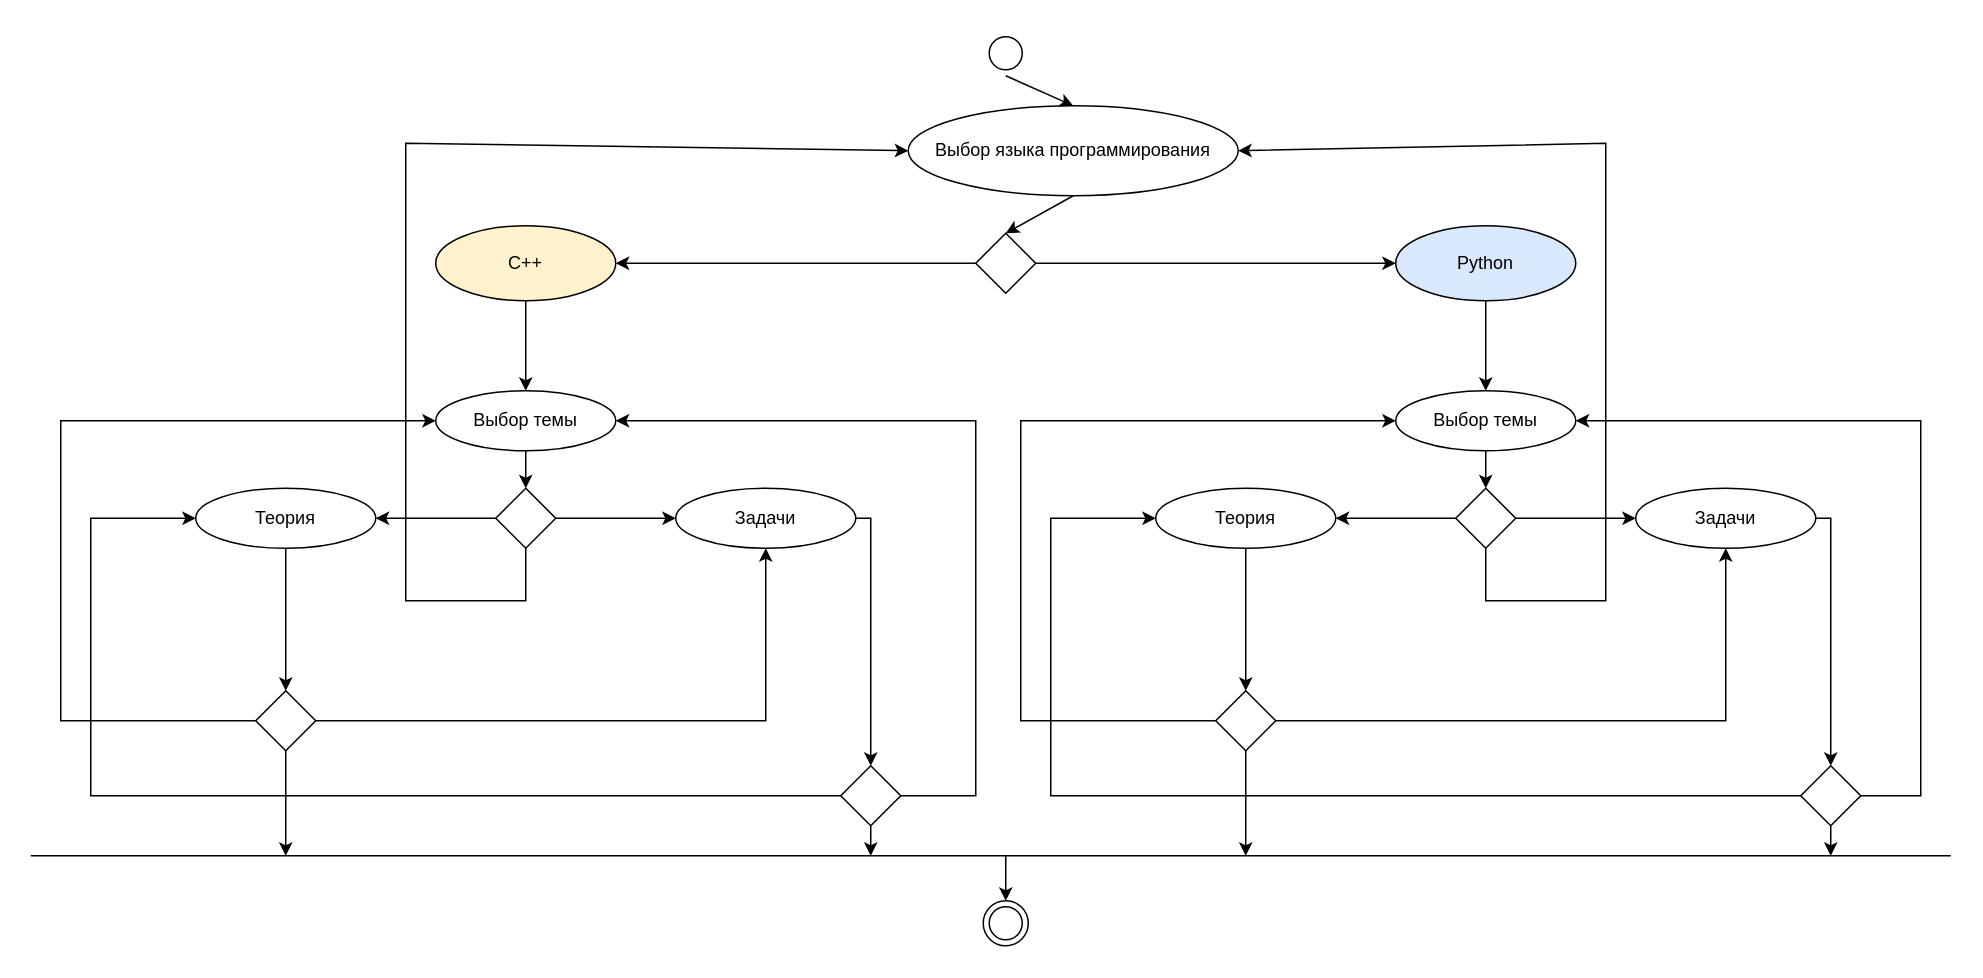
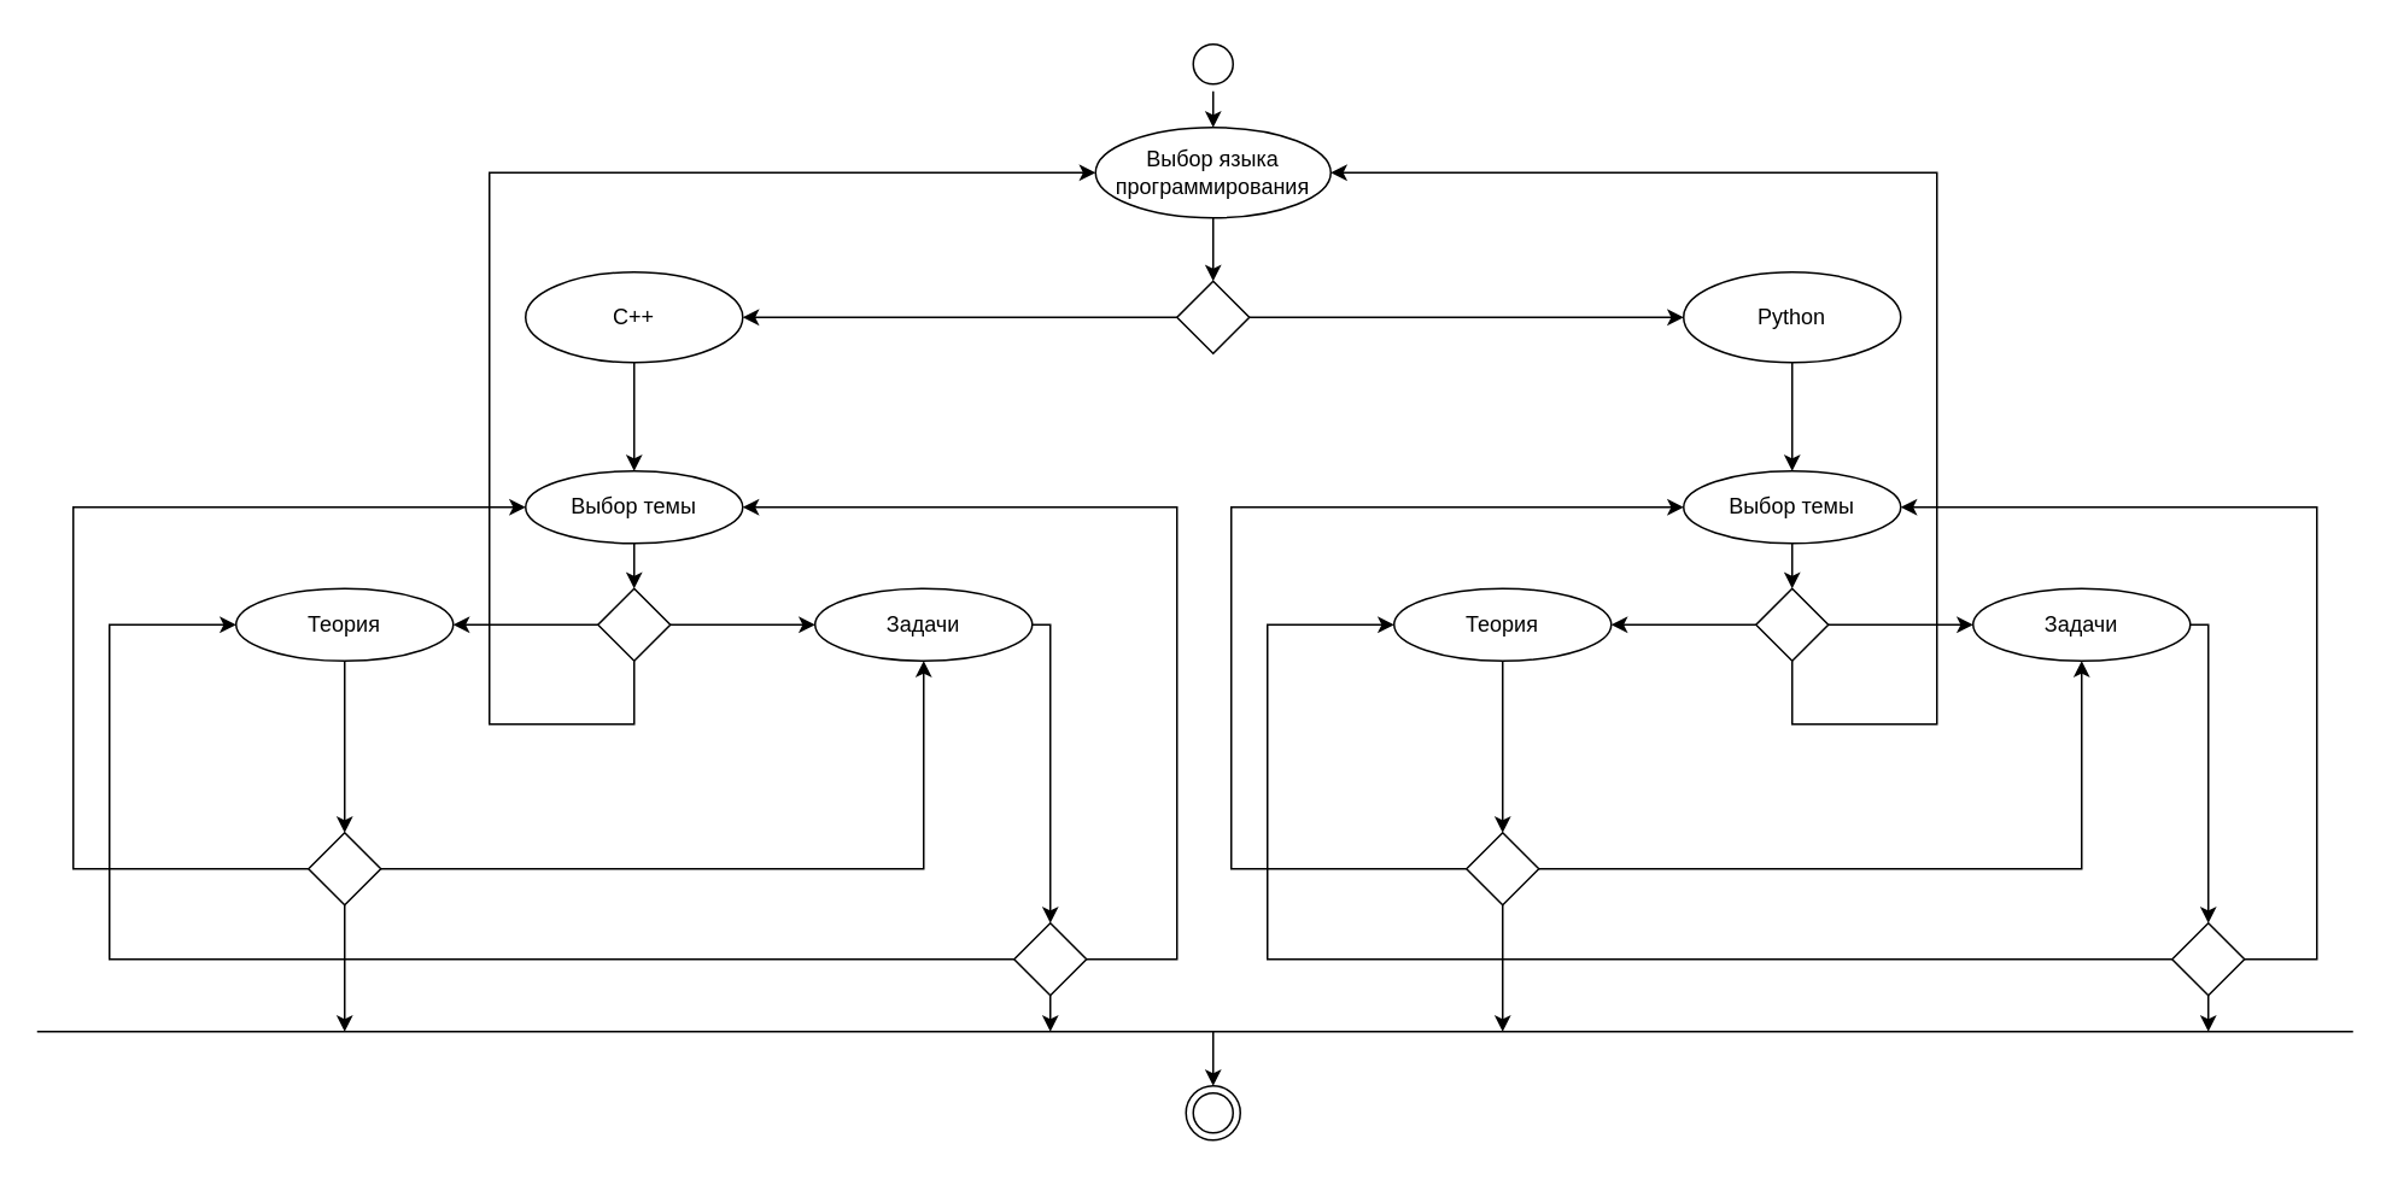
  <mxCell id="0" />
  <mxCell id="1" parent="0" />
- <mxCell id="2" value="Выбор языка программирования" style="ellipse;whiteSpace=wrap;html=1;" parent="1" vertex="1"><mxGeometry x="605" y="70" width="220" height="60" as="geometry" /></mxCell>
+ <mxCell id="2" value="Выбор языка программирования" style="ellipse;whiteSpace=wrap;html=1;" parent="1" vertex="1"><mxGeometry x="605" y="70" width="130" height="50" as="geometry" /></mxCell>
  <mxCell id="3" value="" style="rhombus;whiteSpace=wrap;html=1;" parent="1" vertex="1"><mxGeometry x="650" y="155" width="40" height="40" as="geometry" /></mxCell>
- <mxCell id="4" value="C++" style="ellipse;whiteSpace=wrap;html=1;fillColor=#fff2cc;" parent="1" vertex="1"><mxGeometry x="290" y="150" width="120" height="50" as="geometry" /></mxCell>
- <mxCell id="5" value="Python" style="ellipse;whiteSpace=wrap;html=1;fillColor=#dae8fc;" parent="1" vertex="1"><mxGeometry x="930" y="150" width="120" height="50" as="geometry" /></mxCell>
+ <mxCell id="4" value="C++" style="ellipse;whiteSpace=wrap;html=1;" parent="1" vertex="1"><mxGeometry x="290" y="150" width="120" height="50" as="geometry" /></mxCell>
+ <mxCell id="5" value="Python" style="ellipse;whiteSpace=wrap;html=1;" parent="1" vertex="1"><mxGeometry x="930" y="150" width="120" height="50" as="geometry" /></mxCell>
  <mxCell id="6" value="Задачи" style="ellipse;whiteSpace=wrap;html=1;" parent="1" vertex="1"><mxGeometry x="450" y="325" width="120" height="40" as="geometry" /></mxCell>
  <mxCell id="7" value="" style="endArrow=classic;html=1;rounded=0;exitX=0;exitY=0.5;exitDx=0;exitDy=0;entryX=1;entryY=0.5;entryDx=0;entryDy=0;" parent="1" source="3" edge="1"><mxGeometry width="50" height="50" relative="1" as="geometry"><mxPoint x="430" y="210" as="sourcePoint" /><mxPoint x="410" y="175" as="targetPoint" /></mxGeometry></mxCell>
  <mxCell id="8" value="" style="endArrow=classic;html=1;rounded=0;exitX=1;exitY=0.5;exitDx=0;exitDy=0;entryX=0;entryY=0.5;entryDx=0;entryDy=0;" parent="1" source="3" edge="1"><mxGeometry width="50" height="50" relative="1" as="geometry"><mxPoint x="610" y="180" as="sourcePoint" /><mxPoint x="930" y="175" as="targetPoint" /></mxGeometry></mxCell>
  <mxCell id="9" value="Выбор темы" style="ellipse;whiteSpace=wrap;html=1;" parent="1" vertex="1"><mxGeometry x="290" y="260" width="120" height="40" as="geometry" /></mxCell>
  <mxCell id="10" value="Теория" style="ellipse;whiteSpace=wrap;html=1;" parent="1" vertex="1"><mxGeometry x="130" y="325" width="120" height="40" as="geometry" /></mxCell>
  <mxCell id="11" value="" style="endArrow=none;html=1;rounded=0;" parent="1" edge="1"><mxGeometry width="50" height="50" relative="1" as="geometry"><mxPoint x="20" y="570" as="sourcePoint" /><mxPoint x="1300" y="570" as="targetPoint" /></mxGeometry></mxCell>
  <mxCell id="12" value="" style="ellipse;html=1;shape=startState;" parent="1" vertex="1"><mxGeometry x="655" y="20" width="30" height="30" as="geometry" /></mxCell>
  <mxCell id="13" value="" style="ellipse;html=1;shape=endState;" parent="1" vertex="1"><mxGeometry x="655" y="600" width="30" height="30" as="geometry" /></mxCell>
  <mxCell id="14" value="" style="endArrow=classic;html=1;rounded=0;entryX=0.5;entryY=0;entryDx=0;entryDy=0;" parent="1" target="13" edge="1"><mxGeometry width="50" height="50" relative="1" as="geometry"><mxPoint x="670" y="570" as="sourcePoint" /><mxPoint x="780" y="590" as="targetPoint" /></mxGeometry></mxCell>
  <mxCell id="15" value="" style="rhombus;whiteSpace=wrap;html=1;" parent="1" vertex="1"><mxGeometry x="330" y="325" width="40" height="40" as="geometry" /></mxCell>
  <mxCell id="16" value="" style="endArrow=classic;html=1;rounded=0;exitX=0.5;exitY=1;exitDx=0;exitDy=0;entryX=0.5;entryY=0;entryDx=0;entryDy=0;" parent="1" source="9" target="15" edge="1"><mxGeometry width="50" height="50" relative="1" as="geometry"><mxPoint x="480" y="290" as="sourcePoint" /><mxPoint x="530" y="240" as="targetPoint" /></mxGeometry></mxCell>
  <mxCell id="17" value="" style="endArrow=classic;html=1;rounded=0;exitX=0;exitY=0.5;exitDx=0;exitDy=0;entryX=1;entryY=0.5;entryDx=0;entryDy=0;" parent="1" source="15" target="10" edge="1"><mxGeometry width="50" height="50" relative="1" as="geometry"><mxPoint x="270" y="450" as="sourcePoint" /><mxPoint x="270" y="345" as="targetPoint" /></mxGeometry></mxCell>
  <mxCell id="18" value="" style="endArrow=classic;html=1;rounded=0;exitX=1;exitY=0.5;exitDx=0;exitDy=0;entryX=0;entryY=0.5;entryDx=0;entryDy=0;" parent="1" source="15" target="6" edge="1"><mxGeometry width="50" height="50" relative="1" as="geometry"><mxPoint x="390" y="340" as="sourcePoint" /><mxPoint x="410" y="345" as="targetPoint" /></mxGeometry></mxCell>
  <mxCell id="19" value="" style="rhombus;whiteSpace=wrap;html=1;" parent="1" vertex="1"><mxGeometry x="170" y="460" width="40" height="40" as="geometry" /></mxCell>
  <mxCell id="20" value="" style="endArrow=classic;html=1;rounded=0;exitX=0.5;exitY=1;exitDx=0;exitDy=0;" parent="1" source="19" edge="1"><mxGeometry width="50" height="50" relative="1" as="geometry"><mxPoint x="220" y="510" as="sourcePoint" /><mxPoint x="190" y="570" as="targetPoint" /></mxGeometry></mxCell>
  <mxCell id="21" value="" style="endArrow=classic;html=1;rounded=0;exitX=0;exitY=0.5;exitDx=0;exitDy=0;entryX=0;entryY=0.5;entryDx=0;entryDy=0;" parent="1" source="19" target="9" edge="1"><mxGeometry width="50" height="50" relative="1" as="geometry"><mxPoint x="200" y="440" as="sourcePoint" /><mxPoint x="250" y="390" as="targetPoint" /><Array as="points"><mxPoint x="130" y="480" /><mxPoint x="40" y="480" /><mxPoint x="40" y="390" /><mxPoint x="40" y="280" /></Array></mxGeometry></mxCell>
  <mxCell id="22" value="" style="endArrow=classic;html=1;rounded=0;exitX=0.5;exitY=1;exitDx=0;exitDy=0;entryX=0.5;entryY=0;entryDx=0;entryDy=0;" parent="1" source="10" target="19" edge="1"><mxGeometry width="50" height="50" relative="1" as="geometry"><mxPoint x="210" y="430" as="sourcePoint" /><mxPoint x="260" y="380" as="targetPoint" /></mxGeometry></mxCell>
  <mxCell id="23" value="" style="endArrow=classic;html=1;rounded=0;exitX=1;exitY=0.5;exitDx=0;exitDy=0;entryX=0.5;entryY=1;entryDx=0;entryDy=0;" parent="1" source="19" target="6" edge="1"><mxGeometry width="50" height="50" relative="1" as="geometry"><mxPoint x="540" y="380" as="sourcePoint" /><mxPoint x="500" y="370" as="targetPoint" /><Array as="points"><mxPoint x="510" y="480" /></Array></mxGeometry></mxCell>
  <mxCell id="24" value="" style="rhombus;whiteSpace=wrap;html=1;" parent="1" vertex="1"><mxGeometry x="560" y="510" width="40" height="40" as="geometry" /></mxCell>
  <mxCell id="25" value="" style="endArrow=classic;html=1;rounded=0;exitX=0.5;exitY=1;exitDx=0;exitDy=0;" parent="1" source="24" edge="1"><mxGeometry width="50" height="50" relative="1" as="geometry"><mxPoint x="520" y="380" as="sourcePoint" /><mxPoint x="580" y="570" as="targetPoint" /></mxGeometry></mxCell>
  <mxCell id="26" value="" style="endArrow=classic;html=1;rounded=0;entryX=0;entryY=0.5;entryDx=0;entryDy=0;exitX=0;exitY=0.5;exitDx=0;exitDy=0;" parent="1" source="24" target="10" edge="1"><mxGeometry width="50" height="50" relative="1" as="geometry"><mxPoint x="490" y="530" as="sourcePoint" /><mxPoint x="540" y="480" as="targetPoint" /><Array as="points"><mxPoint x="510" y="530" /><mxPoint x="60" y="530" /><mxPoint x="60" y="345" /></Array></mxGeometry></mxCell>
  <mxCell id="27" value="" style="endArrow=classic;html=1;rounded=0;exitX=1;exitY=0.5;exitDx=0;exitDy=0;entryX=1;entryY=0.5;entryDx=0;entryDy=0;" parent="1" source="24" target="9" edge="1"><mxGeometry width="50" height="50" relative="1" as="geometry"><mxPoint x="520" y="380" as="sourcePoint" /><mxPoint x="570" y="330" as="targetPoint" /><Array as="points"><mxPoint x="650" y="530" /><mxPoint x="650" y="280" /></Array></mxGeometry></mxCell>
  <mxCell id="28" value="" style="endArrow=classic;html=1;rounded=0;exitX=0.5;exitY=1;exitDx=0;exitDy=0;entryX=0;entryY=0.5;entryDx=0;entryDy=0;" parent="1" source="15" target="2" edge="1"><mxGeometry width="50" height="50" relative="1" as="geometry"><mxPoint x="370" y="430" as="sourcePoint" /><mxPoint x="420" y="380" as="targetPoint" /><Array as="points"><mxPoint x="350" y="400" /><mxPoint x="270" y="400" /><mxPoint x="270" y="95" /></Array></mxGeometry></mxCell>
  <mxCell id="29" value="" style="endArrow=classic;html=1;rounded=0;exitX=1;exitY=0.5;exitDx=0;exitDy=0;entryX=0.5;entryY=0;entryDx=0;entryDy=0;" parent="1" source="6" target="24" edge="1"><mxGeometry width="50" height="50" relative="1" as="geometry"><mxPoint x="540" y="410" as="sourcePoint" /><mxPoint x="600" y="510" as="targetPoint" /><Array as="points"><mxPoint x="580" y="345" /></Array></mxGeometry></mxCell>
  <mxCell id="30" value="Задачи" style="ellipse;whiteSpace=wrap;html=1;" parent="1" vertex="1"><mxGeometry x="1090" y="325" width="120" height="40" as="geometry" /></mxCell>
  <mxCell id="31" value="Выбор темы" style="ellipse;whiteSpace=wrap;html=1;" parent="1" vertex="1"><mxGeometry x="930" y="260" width="120" height="40" as="geometry" /></mxCell>
  <mxCell id="32" value="Теория" style="ellipse;whiteSpace=wrap;html=1;" parent="1" vertex="1"><mxGeometry x="770" y="325" width="120" height="40" as="geometry" /></mxCell>
  <mxCell id="33" value="" style="rhombus;whiteSpace=wrap;html=1;" parent="1" vertex="1"><mxGeometry x="970" y="325" width="40" height="40" as="geometry" /></mxCell>
  <mxCell id="34" value="" style="endArrow=classic;html=1;rounded=0;exitX=0.5;exitY=1;exitDx=0;exitDy=0;entryX=0.5;entryY=0;entryDx=0;entryDy=0;" parent="1" source="31" target="33" edge="1"><mxGeometry width="50" height="50" relative="1" as="geometry"><mxPoint x="1120" y="290" as="sourcePoint" /><mxPoint x="1170" y="240" as="targetPoint" /></mxGeometry></mxCell>
  <mxCell id="35" value="" style="endArrow=classic;html=1;rounded=0;exitX=0;exitY=0.5;exitDx=0;exitDy=0;entryX=1;entryY=0.5;entryDx=0;entryDy=0;" parent="1" source="33" target="32" edge="1"><mxGeometry width="50" height="50" relative="1" as="geometry"><mxPoint x="910" y="450" as="sourcePoint" /><mxPoint x="910" y="345" as="targetPoint" /></mxGeometry></mxCell>
  <mxCell id="36" value="" style="endArrow=classic;html=1;rounded=0;exitX=1;exitY=0.5;exitDx=0;exitDy=0;entryX=0;entryY=0.5;entryDx=0;entryDy=0;" parent="1" source="33" target="30" edge="1"><mxGeometry width="50" height="50" relative="1" as="geometry"><mxPoint x="1030" y="340" as="sourcePoint" /><mxPoint x="1050" y="345" as="targetPoint" /></mxGeometry></mxCell>
  <mxCell id="37" value="" style="rhombus;whiteSpace=wrap;html=1;" parent="1" vertex="1"><mxGeometry x="810" y="460" width="40" height="40" as="geometry" /></mxCell>
  <mxCell id="38" value="" style="endArrow=classic;html=1;rounded=0;exitX=0;exitY=0.5;exitDx=0;exitDy=0;entryX=0;entryY=0.5;entryDx=0;entryDy=0;" parent="1" source="37" target="31" edge="1"><mxGeometry width="50" height="50" relative="1" as="geometry"><mxPoint x="840" y="440" as="sourcePoint" /><mxPoint x="890" y="390" as="targetPoint" /><Array as="points"><mxPoint x="770" y="480" /><mxPoint x="680" y="480" /><mxPoint x="680" y="390" /><mxPoint x="680" y="280" /></Array></mxGeometry></mxCell>
  <mxCell id="39" value="" style="endArrow=classic;html=1;rounded=0;exitX=0.5;exitY=1;exitDx=0;exitDy=0;entryX=0.5;entryY=0;entryDx=0;entryDy=0;" parent="1" source="32" target="37" edge="1"><mxGeometry width="50" height="50" relative="1" as="geometry"><mxPoint x="850" y="430" as="sourcePoint" /><mxPoint x="900" y="380" as="targetPoint" /></mxGeometry></mxCell>
  <mxCell id="40" value="" style="endArrow=classic;html=1;rounded=0;exitX=1;exitY=0.5;exitDx=0;exitDy=0;entryX=0.5;entryY=1;entryDx=0;entryDy=0;" parent="1" source="37" target="30" edge="1"><mxGeometry width="50" height="50" relative="1" as="geometry"><mxPoint x="1180" y="380" as="sourcePoint" /><mxPoint x="1140" y="370" as="targetPoint" /><Array as="points"><mxPoint x="1150" y="480" /></Array></mxGeometry></mxCell>
  <mxCell id="41" value="" style="endArrow=classic;html=1;rounded=0;entryX=0;entryY=0.5;entryDx=0;entryDy=0;exitX=0;exitY=0.5;exitDx=0;exitDy=0;" parent="1" target="32" edge="1"><mxGeometry width="50" height="50" relative="1" as="geometry"><mxPoint x="1200" y="530" as="sourcePoint" /><mxPoint x="1180" y="480" as="targetPoint" /><Array as="points"><mxPoint x="1150" y="530" /><mxPoint x="700" y="530" /><mxPoint x="700" y="345" /></Array></mxGeometry></mxCell>
  <mxCell id="42" value="" style="endArrow=classic;html=1;rounded=0;exitX=1;exitY=0.5;exitDx=0;exitDy=0;entryX=1;entryY=0.5;entryDx=0;entryDy=0;" parent="1" target="31" edge="1"><mxGeometry width="50" height="50" relative="1" as="geometry"><mxPoint x="1240" y="530" as="sourcePoint" /><mxPoint x="1210" y="330" as="targetPoint" /><Array as="points"><mxPoint x="1280" y="530" /><mxPoint x="1280" y="280" /></Array></mxGeometry></mxCell>
  <mxCell id="43" value="" style="endArrow=classic;html=1;rounded=0;exitX=1;exitY=0.5;exitDx=0;exitDy=0;entryX=0.5;entryY=0;entryDx=0;entryDy=0;" parent="1" source="30" target="44" edge="1"><mxGeometry width="50" height="50" relative="1" as="geometry"><mxPoint x="1180" y="410" as="sourcePoint" /><mxPoint x="1240" y="510" as="targetPoint" /><Array as="points"><mxPoint x="1220" y="345" /></Array></mxGeometry></mxCell>
  <mxCell id="44" value="" style="rhombus;whiteSpace=wrap;html=1;" parent="1" vertex="1"><mxGeometry x="1200" y="510" width="40" height="40" as="geometry" /></mxCell>
  <mxCell id="45" value="" style="endArrow=classic;html=1;rounded=0;exitX=0.5;exitY=1;exitDx=0;exitDy=0;" parent="1" source="37" edge="1"><mxGeometry width="50" height="50" relative="1" as="geometry"><mxPoint x="850" y="540" as="sourcePoint" /><mxPoint x="830" y="570" as="targetPoint" /></mxGeometry></mxCell>
  <mxCell id="46" value="" style="endArrow=classic;html=1;rounded=0;exitX=0.5;exitY=1;exitDx=0;exitDy=0;" parent="1" source="44" edge="1"><mxGeometry width="50" height="50" relative="1" as="geometry"><mxPoint x="1200" y="650" as="sourcePoint" /><mxPoint x="1220" y="570" as="targetPoint" /></mxGeometry></mxCell>
  <mxCell id="47" value="" style="endArrow=classic;html=1;rounded=0;exitX=0.5;exitY=1;exitDx=0;exitDy=0;entryX=0.5;entryY=0;entryDx=0;entryDy=0;" parent="1" source="12" target="2" edge="1"><mxGeometry width="50" height="50" relative="1" as="geometry"><mxPoint x="740" y="80" as="sourcePoint" /><mxPoint x="790" y="30" as="targetPoint" /></mxGeometry></mxCell>
  <mxCell id="48" value="" style="endArrow=classic;html=1;rounded=0;exitX=0.5;exitY=1;exitDx=0;exitDy=0;entryX=1;entryY=0.5;entryDx=0;entryDy=0;" parent="1" source="33" target="2" edge="1"><mxGeometry width="50" height="50" relative="1" as="geometry"><mxPoint x="980" y="440" as="sourcePoint" /><mxPoint x="1030" y="390" as="targetPoint" /><Array as="points"><mxPoint x="990" y="400" /><mxPoint x="1070" y="400" /><mxPoint x="1070" y="95" /></Array></mxGeometry></mxCell>
  <mxCell id="49" value="" style="endArrow=classic;html=1;rounded=0;exitX=0.5;exitY=1;exitDx=0;exitDy=0;entryX=0.5;entryY=0;entryDx=0;entryDy=0;" parent="1" source="4" target="9" edge="1"><mxGeometry width="50" height="50" relative="1" as="geometry"><mxPoint x="350" y="200" as="sourcePoint" /><mxPoint x="350" y="200" as="targetPoint" /></mxGeometry></mxCell>
  <mxCell id="50" value="" style="endArrow=classic;html=1;rounded=0;exitX=0.5;exitY=1;exitDx=0;exitDy=0;entryX=0.5;entryY=0;entryDx=0;entryDy=0;" parent="1" source="5" target="31" edge="1"><mxGeometry width="50" height="50" relative="1" as="geometry"><mxPoint x="990" y="200" as="sourcePoint" /><mxPoint x="990" y="200" as="targetPoint" /></mxGeometry></mxCell>
  <mxCell id="51" value="" style="endArrow=classic;html=1;rounded=0;exitX=0.5;exitY=1;exitDx=0;exitDy=0;entryX=0.5;entryY=0;entryDx=0;entryDy=0;" parent="1" source="2" target="3" edge="1"><mxGeometry width="50" height="50" relative="1" as="geometry"><mxPoint x="670" y="140" as="sourcePoint" /><mxPoint x="760" y="210" as="targetPoint" /></mxGeometry></mxCell>
